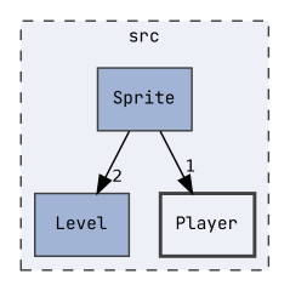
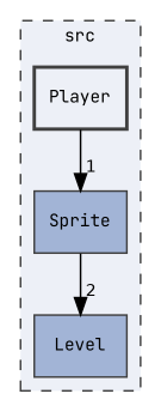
  digraph {
    compound=true
    fontname="JetBrains Mono"
    node [color=grey25 fillcolor="#a2b4d6" fontname="JetBrains Mono" fontsize=10 shape=box style="filled,"]
    edge [fontname="JetBrains Mono" fontsize=10 labeldistance=1.5 labelfontname=Helvetica labelfontsize=10]
    n1 [label=Sprite]
    n2 [label=Level]
    n3 [fillcolor="#edf0f7" label=Player style="filled,bold,"]
    subgraph cluster_1 {
      bgcolor="#edf0f7"
      fontsize=10
      label=src
      pencolor=grey25
      style="filled,dashed,"
      n1
      n2
      n3
    }
    n1 -> n2 [headlabel=2]
-   n1 -> n3 [headlabel=1]
+   n3 -> n1 [headlabel=1]
  }
